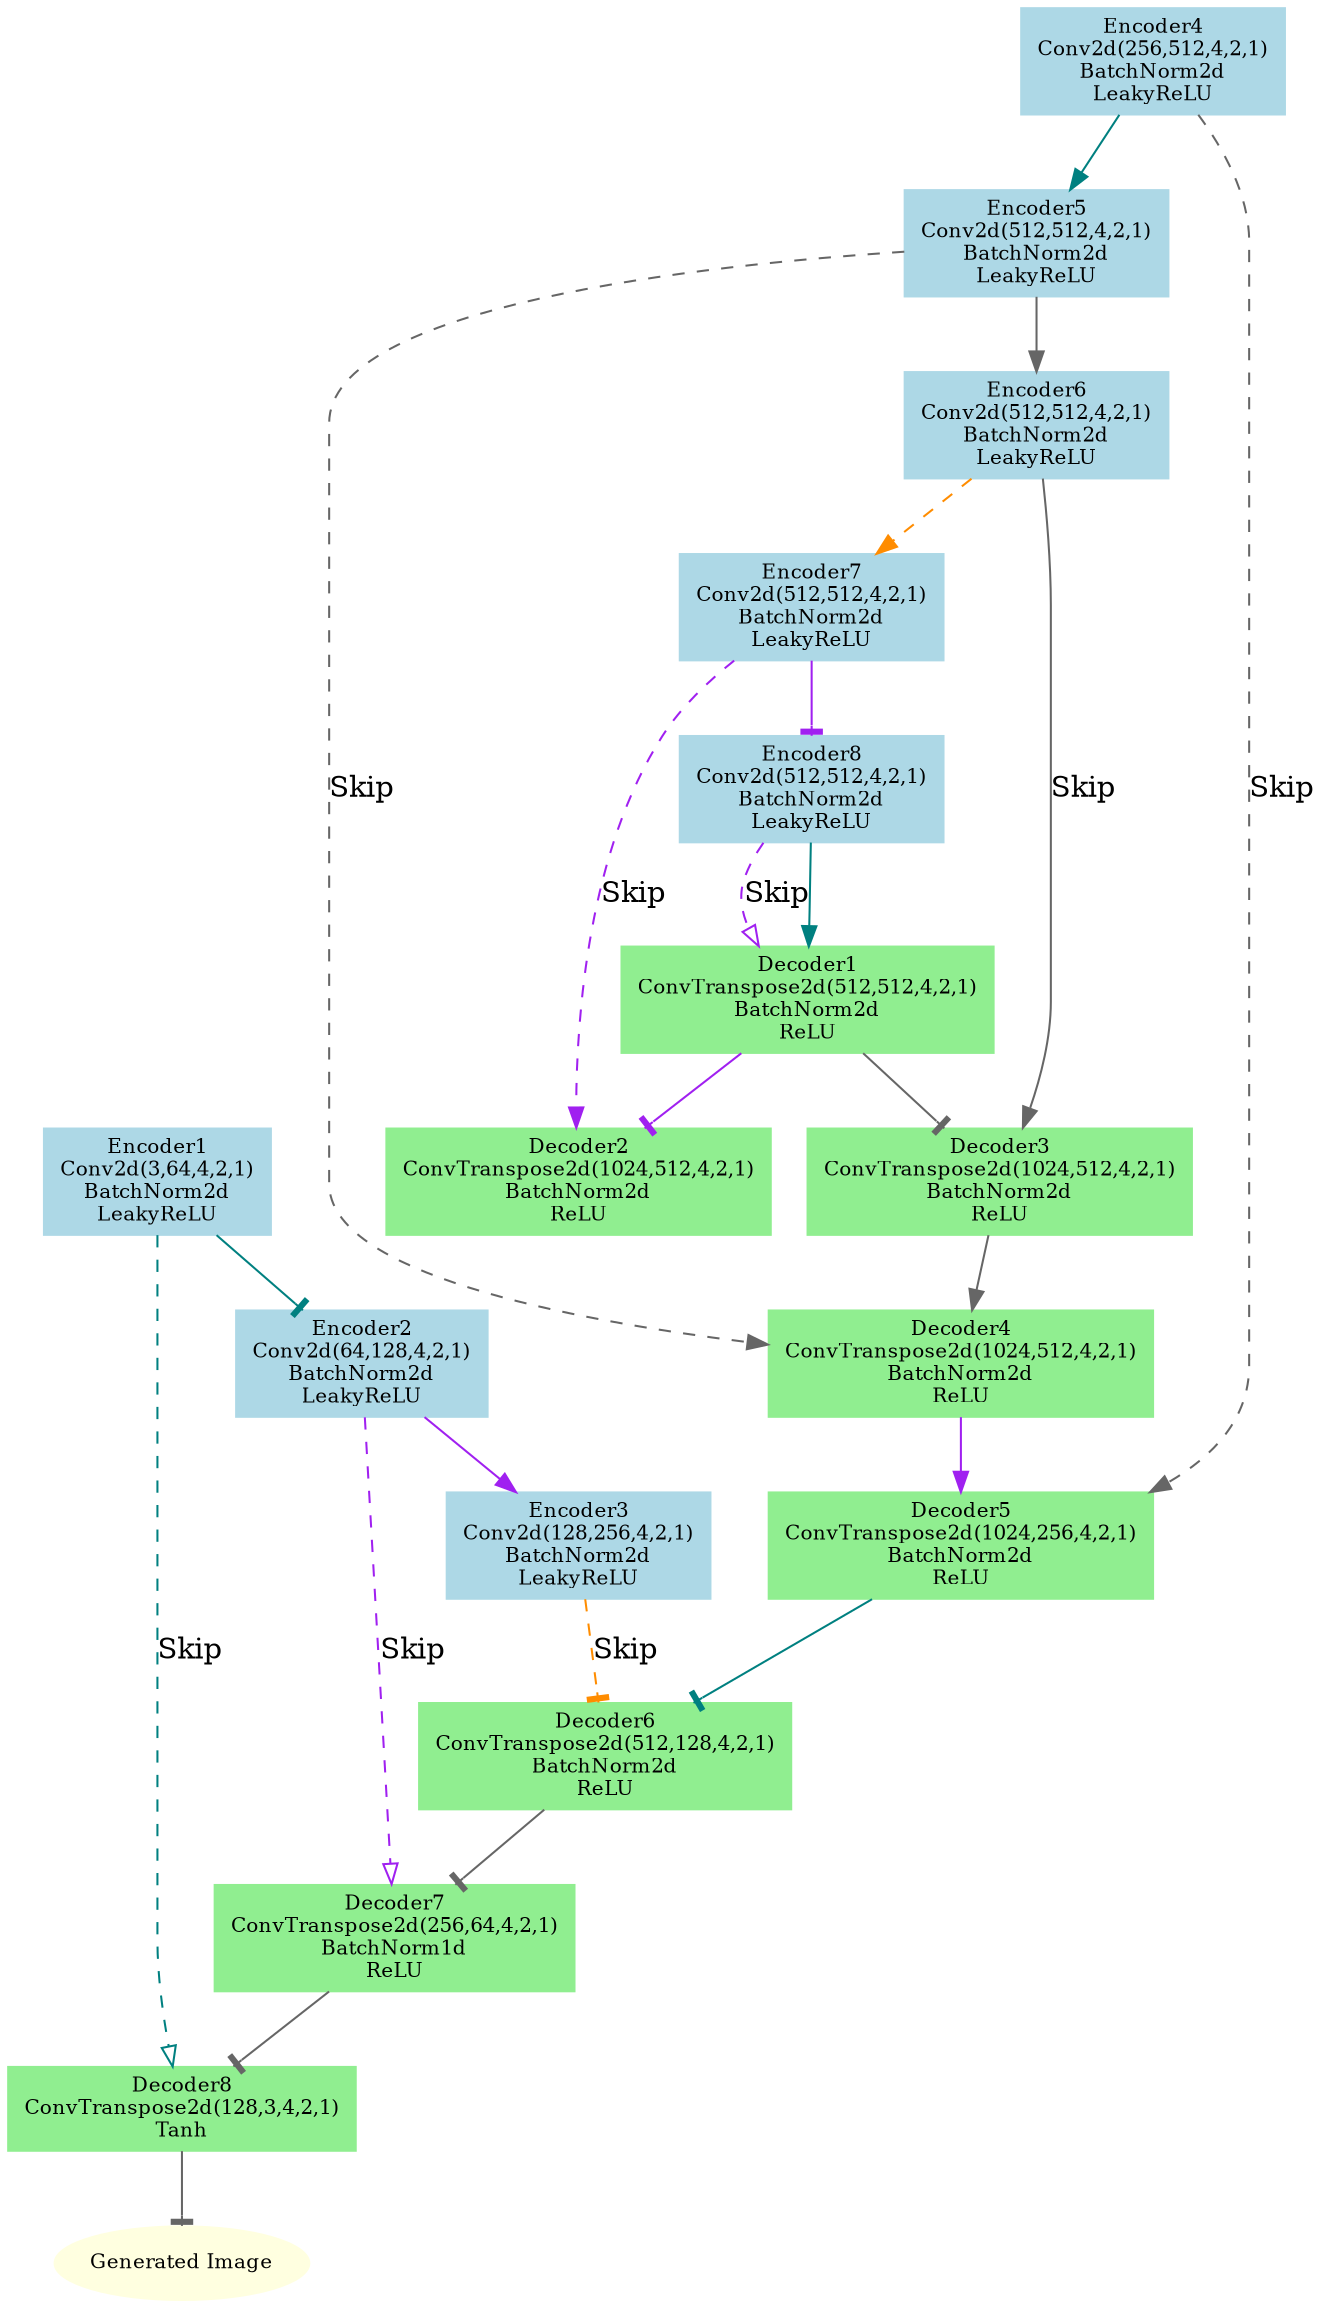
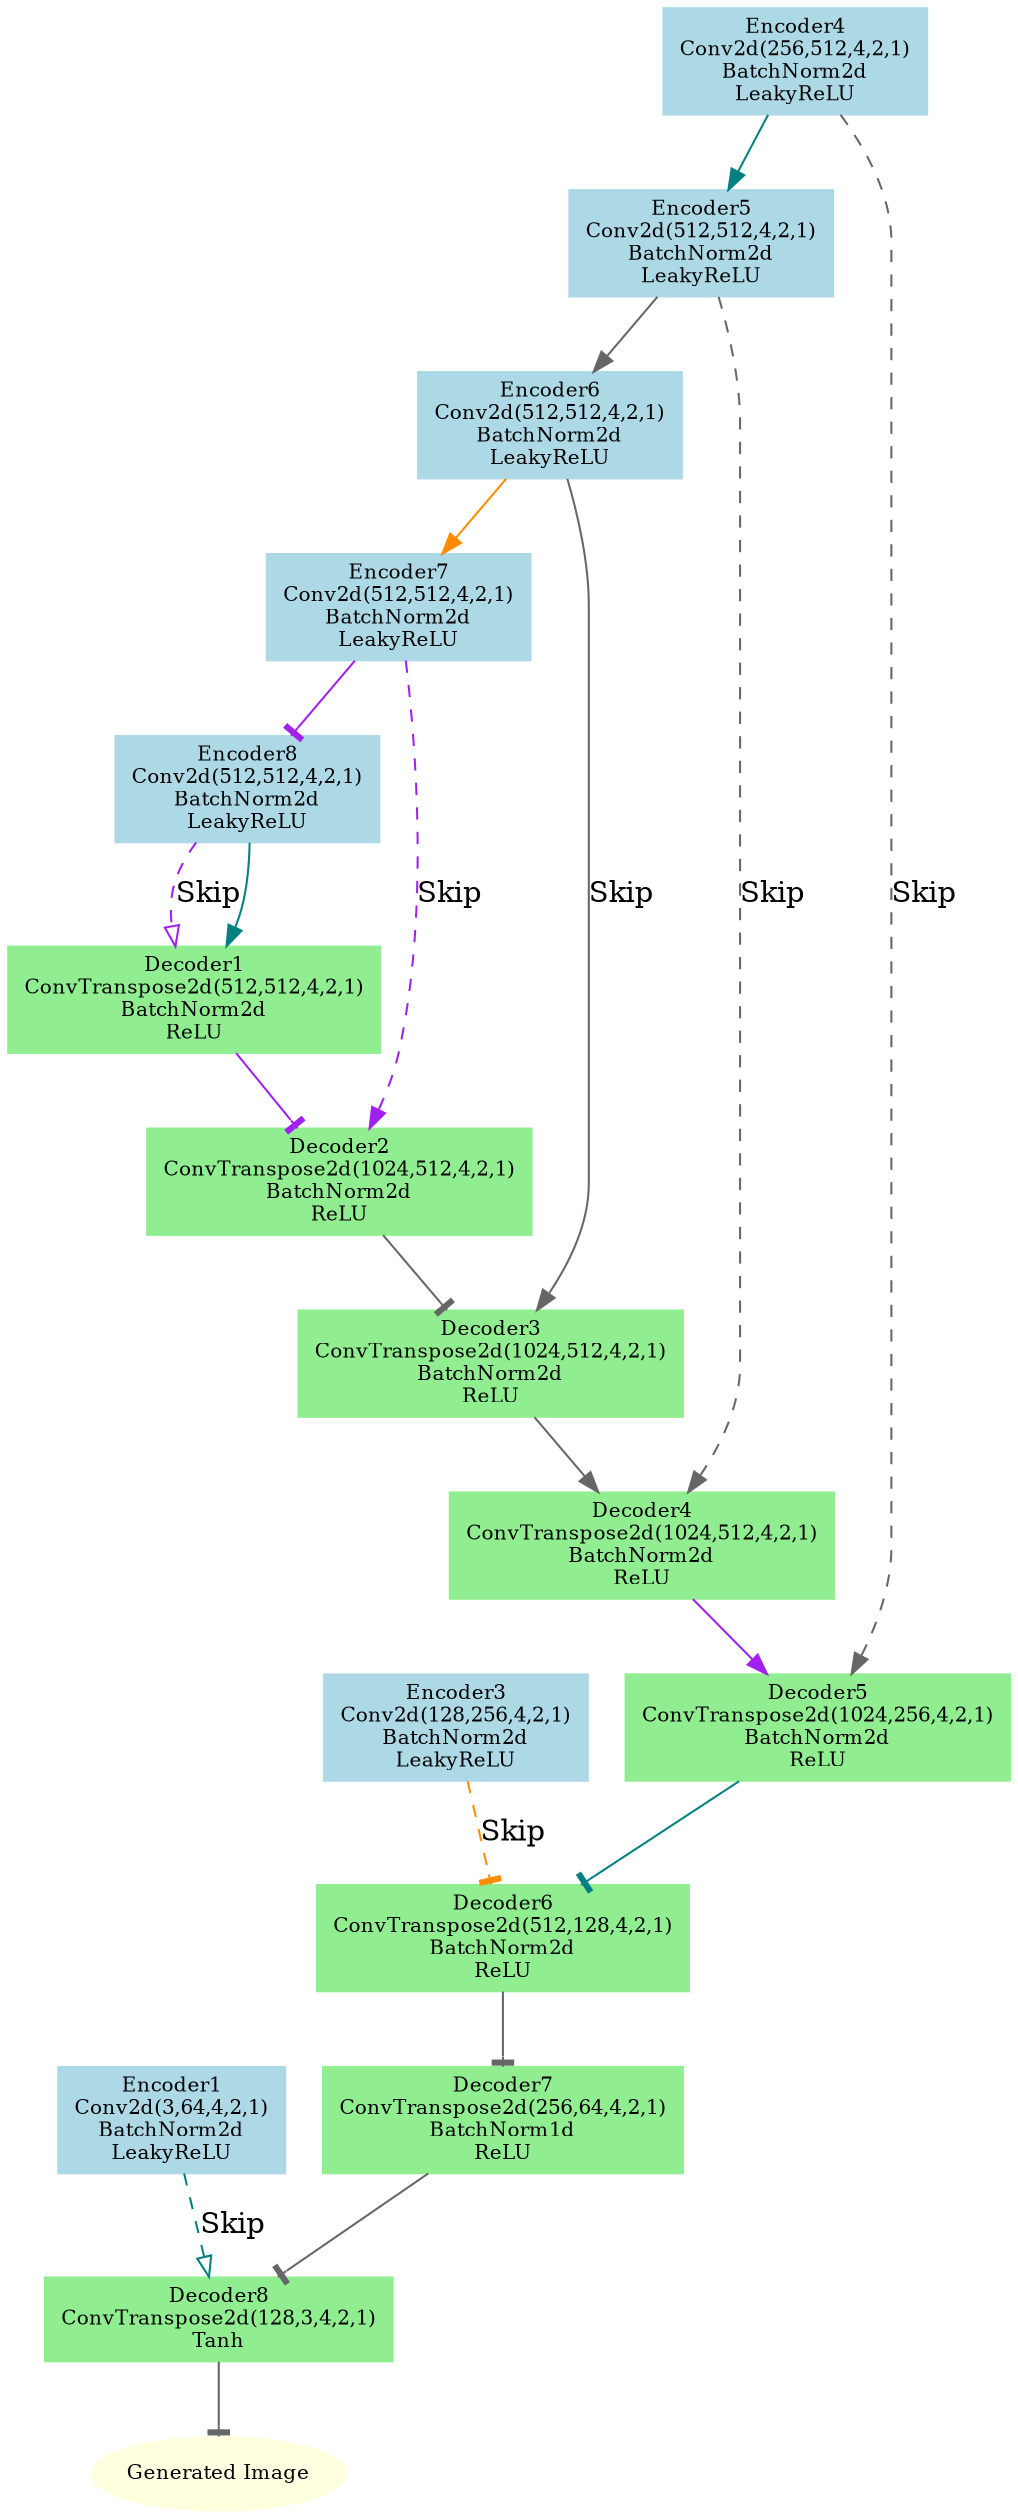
  digraph {
    rankdir=TB
    node [color=lightblue fontsize=10 shape=rectangle style=filled]
    edge [arrowhead=normal color=gray40]
    n1 [label="Encoder1\nConv2d(3,64,4,2,1)\nBatchNorm2d\nLeakyReLU"]
-   n2 [label="Encoder2\nConv2d(64,128,4,2,1)\nBatchNorm2d\nLeakyReLU"]
    n3 [color=lightgreen label="Decoder8\nConvTranspose2d(128,3,4,2,1)\nTanh"]
    n4 [label="Encoder3\nConv2d(128,256,4,2,1)\nBatchNorm2d\nLeakyReLU"]
    n5 [color=lightgreen label="Decoder7\nConvTranspose2d(256,64,4,2,1)\nBatchNorm1d\nReLU"]
    n6 [color=lightyellow label="Generated Image" shape=ellipse]
    n7 [color=lightgreen label="Decoder6\nConvTranspose2d(512,128,4,2,1)\nBatchNorm2d\nReLU"]
    n8 [label="Encoder4\nConv2d(256,512,4,2,1)\nBatchNorm2d\nLeakyReLU"]
    n9 [label="Encoder5\nConv2d(512,512,4,2,1)\nBatchNorm2d\nLeakyReLU"]
    n10 [color=lightgreen label="Decoder5\nConvTranspose2d(1024,256,4,2,1)\nBatchNorm2d\nReLU"]
    n11 [label="Encoder6\nConv2d(512,512,4,2,1)\nBatchNorm2d\nLeakyReLU"]
    n12 [color=lightgreen label="Decoder4\nConvTranspose2d(1024,512,4,2,1)\nBatchNorm2d\nReLU"]
    n13 [label="Encoder7\nConv2d(512,512,4,2,1)\nBatchNorm2d\nLeakyReLU"]
    n14 [color=lightgreen label="Decoder3\nConvTranspose2d(1024,512,4,2,1)\nBatchNorm2d\nReLU"]
    n15 [label="Encoder8\nConv2d(512,512,4,2,1)\nBatchNorm2d\nLeakyReLU"]
    n16 [color=lightgreen label="Decoder2\nConvTranspose2d(1024,512,4,2,1)\nBatchNorm2d\nReLU"]
    n17 [color=lightgreen label="Decoder1\nConvTranspose2d(512,512,4,2,1)\nBatchNorm2d\nReLU"]
-   n1 -> n2 [arrowhead=tee color=teal]
    n1 -> n3 [arrowhead=onormal color=teal label=Skip style=dashed]
-   n2 -> n4 [color=purple]
-   n2 -> n5 [arrowhead=onormal color=purple label=Skip style=dashed]
    n3 -> n6 [arrowhead=tee]
    n4 -> n7 [arrowhead=tee color=darkorange label=Skip style=dashed]
    n5 -> n3 [arrowhead=tee]
    n7 -> n5 [arrowhead=tee]
    n8 -> n9 [color=teal]
    n8 -> n10 [label=Skip style=dashed]
    n9 -> n11
    n9 -> n12 [label=Skip style=dashed]
    n10 -> n7 [arrowhead=tee color=teal]
-   n11 -> n13 [color=darkorange style=dashed]
+   n11 -> n13 [color=darkorange]
    n11 -> n14 [label=Skip style=solid]
    n12 -> n10 [color=purple]
    n13 -> n15 [arrowhead=tee color=purple]
    n13 -> n16 [color=purple label=Skip style=dashed]
    n14 -> n12
    n15 -> n17 [arrowhead=onormal color=purple label=Skip style=dashed]
    n15 -> n17 [color=teal]
-   n17 -> n14 [arrowhead=tee]
+   n16 -> n14 [arrowhead=tee]
    n17 -> n16 [arrowhead=tee color=purple]
  }
